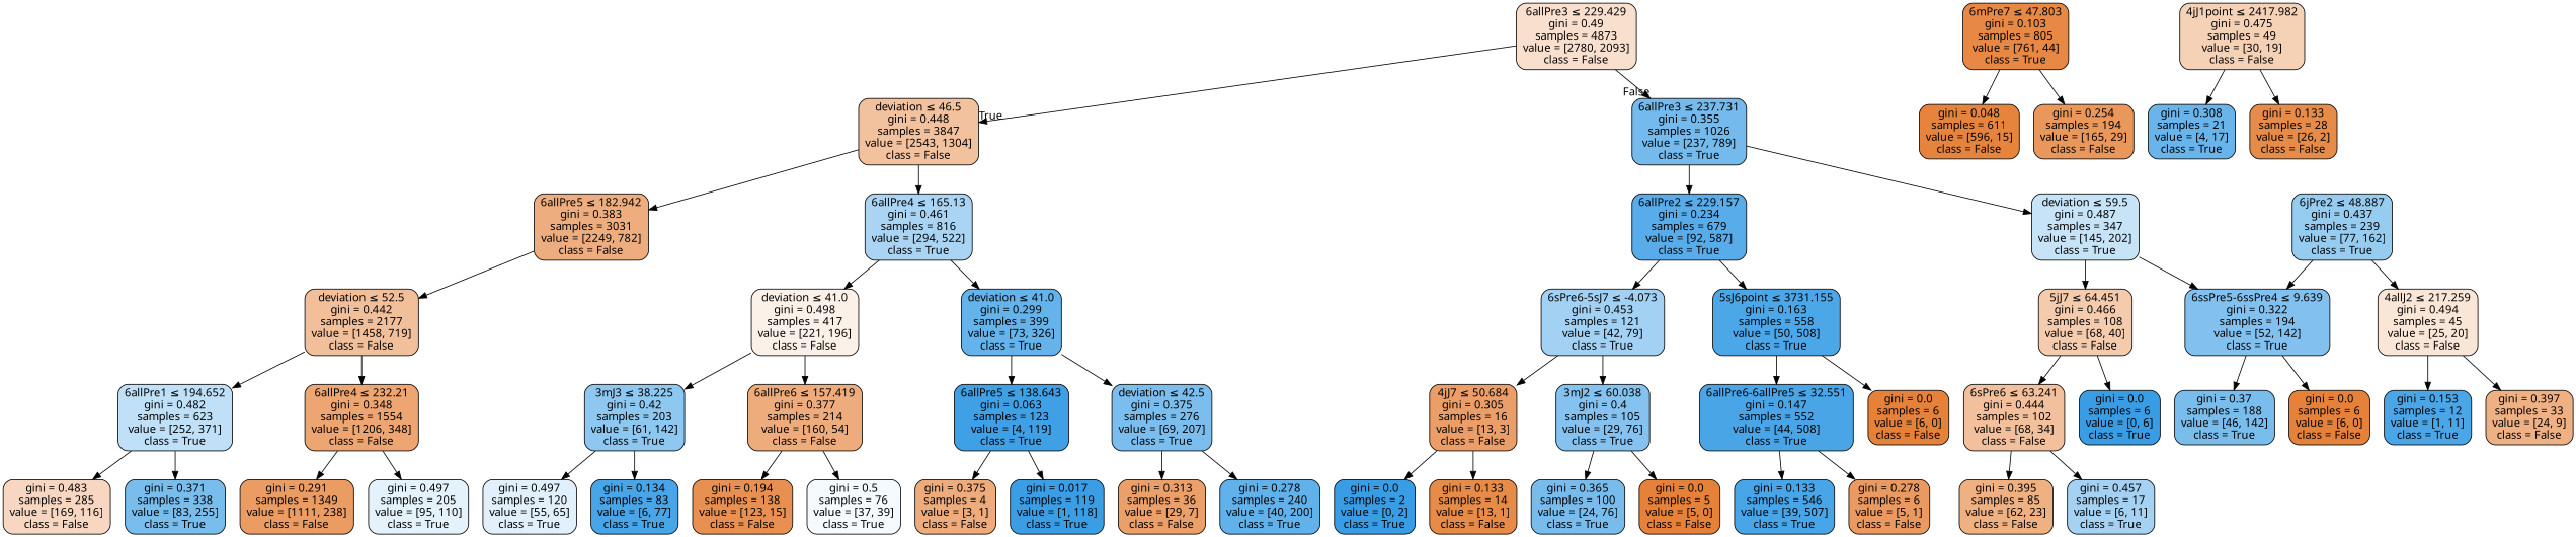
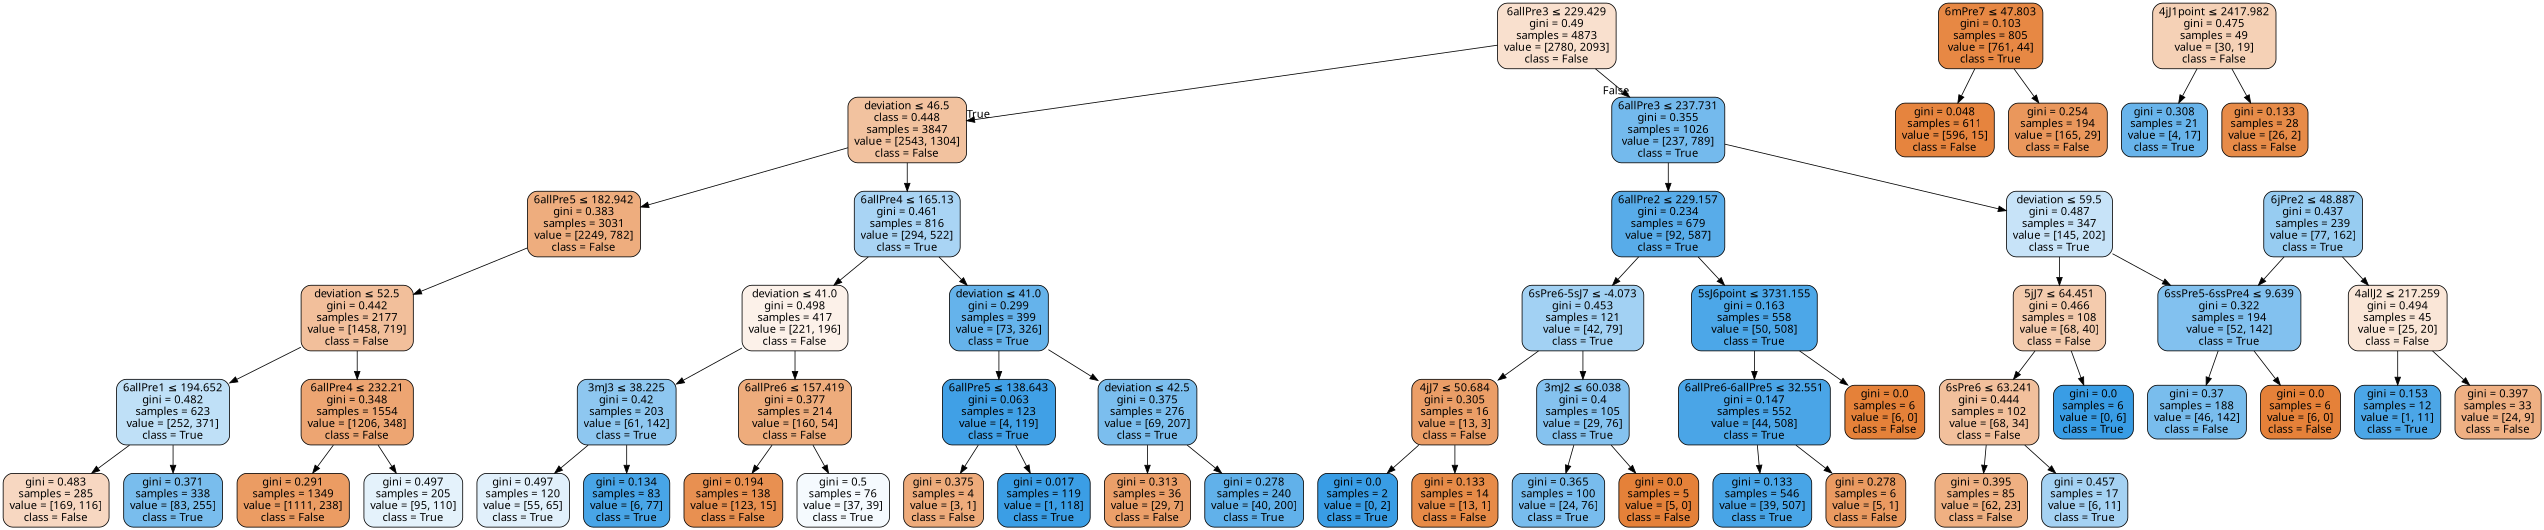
  digraph {
    fontname="Noto Sans"
    node [color=black fillcolor="#e58139" fontname="Noto Sans" shape=box style="filled, rounded"]
    edge [fontname="Noto Sans"]
    n1 [fillcolor="#f9e0ce" label=<6allPre3 &le; 229.429<br/>gini = 0.49<br/>samples = 4873<br/>value = [2780, 2093]<br/>class = False>]
-   n2 [fillcolor="#f2c29f" label=<deviation &le; 46.5<br/>gini = 0.448<br/>samples = 3847<br/>value = [2543, 1304]<br/>class = False>]
+   n2 [fillcolor="#f2c29f" label=<deviation &le; 46.5<br/>class = 0.448<br/>samples = 3847<br/>value = [2543, 1304]<br/>class = False>]
    n3 [fillcolor="#74baed" label=<6allPre3 &le; 237.731<br/>gini = 0.355<br/>samples = 1026<br/>value = [237, 789]<br/>class = True>]
    n4 [fillcolor="#a9d4f4" label=<6allPre4 &le; 165.13<br/>gini = 0.461<br/>samples = 816<br/>value = [294, 522]<br/>class = True>]
    n5 [fillcolor="#eead7e" label=<6allPre5 &le; 182.942<br/>gini = 0.383<br/>samples = 3031<br/>value = [2249, 782]<br/>class = False>]
    n6 [fillcolor="#c7e3f8" label=<deviation &le; 59.5<br/>gini = 0.487<br/>samples = 347<br/>value = [145, 202]<br/>class = True>]
    n7 [fillcolor="#58ace9" label=<6allPre2 &le; 229.157<br/>gini = 0.234<br/>samples = 679<br/>value = [92, 587]<br/>class = True>]
    n8 [fillcolor="#fcf1e9" label=<deviation &le; 41.0<br/>gini = 0.498<br/>samples = 417<br/>value = [221, 196]<br/>class = False>]
    n9 [fillcolor="#65b3eb" label=<deviation &le; 41.0<br/>gini = 0.299<br/>samples = 399<br/>value = [73, 326]<br/>class = True>]
    n10 [fillcolor="#f2bf9b" label=<deviation &le; 52.5<br/>gini = 0.442<br/>samples = 2177<br/>value = [1458, 719]<br/>class = False>]
    n11 [fillcolor="#8ec7f0" label=<3mJ3 &le; 38.225<br/>gini = 0.42<br/>samples = 203<br/>value = [61, 142]<br/>class = True>]
    n12 [fillcolor="#eeac7c" label=<6allPre6 &le; 157.419<br/>gini = 0.377<br/>samples = 214<br/>value = [160, 54]<br/>class = False>]
    n13 [fillcolor="#40a0e6" label=<6allPre5 &le; 138.643<br/>gini = 0.063<br/>samples = 123<br/>value = [4, 119]<br/>class = True>]
    n14 [fillcolor="#7bbeee" label=<deviation &le; 42.5<br/>gini = 0.375<br/>samples = 276<br/>value = [69, 207]<br/>class = True>]
    n15 [fillcolor="#e1f0fb" label=<gini = 0.497<br/>samples = 120<br/>value = [55, 65]<br/>class = True>]
    n16 [fillcolor="#48a5e7" label=<gini = 0.134<br/>samples = 83<br/>value = [6, 77]<br/>class = True>]
    n17 [fillcolor="#e89051" label=<gini = 0.194<br/>samples = 138<br/>value = [123, 15]<br/>class = False>]
    n18 [fillcolor="#f5fafe" label=<gini = 0.5<br/>samples = 76<br/>value = [37, 39]<br/>class = True>]
    n19 [fillcolor="#eeab7b" label=<gini = 0.375<br/>samples = 4<br/>value = [3, 1]<br/>class = False>]
    n20 [fillcolor="#3b9ee5" label=<gini = 0.017<br/>samples = 119<br/>value = [1, 118]<br/>class = True>]
    n21 [fillcolor="#eb9f69" label=<gini = 0.313<br/>samples = 36<br/>value = [29, 7]<br/>class = False>]
    n22 [fillcolor="#61b1ea" label=<gini = 0.278<br/>samples = 240<br/>value = [40, 200]<br/>class = True>]
    n23 [fillcolor="#bfe0f7" label=<6allPre1 &le; 194.652<br/>gini = 0.482<br/>samples = 623<br/>value = [252, 371]<br/>class = True>]
    n24 [fillcolor="#eda572" label=<6allPre4 &le; 232.21<br/>gini = 0.348<br/>samples = 1554<br/>value = [1206, 348]<br/>class = False>]
    n25 [fillcolor="#e78844" label=<6mPre7 &le; 47.803<br/>gini = 0.103<br/>samples = 805<br/>value = [761, 44]<br/>class = True>]
    n26 [fillcolor="#e6843e" label=<gini = 0.048<br/>samples = 611<br/>value = [596, 15]<br/>class = False>]
    n27 [fillcolor="#ea975c" label=<gini = 0.254<br/>samples = 194<br/>value = [165, 29]<br/>class = False>]
    n28 [fillcolor="#f5d1b6" label=<4jJ1point &le; 2417.982<br/>gini = 0.475<br/>samples = 49<br/>value = [30, 19]<br/>class = False>]
    n29 [fillcolor="#68b4eb" label=<gini = 0.308<br/>samples = 21<br/>value = [4, 17]<br/>class = True>]
    n30 [fillcolor="#e78b48" label=<gini = 0.133<br/>samples = 28<br/>value = [26, 2]<br/>class = False>]
    n31 [fillcolor="#f7d7c1" label=<gini = 0.483<br/>samples = 285<br/>value = [169, 116]<br/>class = False>]
    n32 [fillcolor="#79bded" label=<gini = 0.371<br/>samples = 338<br/>value = [83, 255]<br/>class = True>]
    n33 [fillcolor="#eb9c63" label=<gini = 0.291<br/>samples = 1349<br/>value = [1111, 238]<br/>class = False>]
    n34 [fillcolor="#e4f2fb" label=<gini = 0.497<br/>samples = 205<br/>value = [95, 110]<br/>class = True>]
    n35 [fillcolor="#f4cbad" label=<5jJ7 &le; 64.451<br/>gini = 0.466<br/>samples = 108<br/>value = [68, 40]<br/>class = False>]
    n36 [fillcolor="#82c1ef" label=<6ssPre5-6ssPre4 &le; 9.639<br/>gini = 0.322<br/>samples = 194<br/>value = [52, 142]<br/>class = True>]
    n37 [fillcolor="#a2d1f3" label=<6sPre6-5sJ7 &le; -4.073<br/>gini = 0.453<br/>samples = 121<br/>value = [42, 79]<br/>class = True>]
    n38 [fillcolor="#4ca7e8" label=<5sJ6point &le; 3731.155<br/>gini = 0.163<br/>samples = 558<br/>value = [50, 508]<br/>class = True>]
    n39 [fillcolor="#97ccf1" label=<6jPre2 &le; 48.887<br/>gini = 0.437<br/>samples = 239<br/>value = [77, 162]<br/>class = True>]
    n40 [fillcolor="#fae6d7" label=<4allJ2 &le; 217.259<br/>gini = 0.494<br/>samples = 45<br/>value = [25, 20]<br/>class = False>]
    n41 [fillcolor="#f2c09c" label=<6sPre6 &le; 63.241<br/>gini = 0.444<br/>samples = 102<br/>value = [68, 34]<br/>class = False>]
    n42 [fillcolor="#399de5" label=<gini = 0.0<br/>samples = 6<br/>value = [0, 6]<br/>class = True>]
    n43 [fillcolor="#4ba6e7" label=<gini = 0.153<br/>samples = 12<br/>value = [1, 11]<br/>class = True>]
    n44 [fillcolor="#efb083" label=<gini = 0.397<br/>samples = 33<br/>value = [24, 9]<br/>class = False>]
-   n45 [fillcolor="#79bded" label=<gini = 0.37<br/>samples = 188<br/>value = [46, 142]<br/>class = True>]
+   n45 [fillcolor="#79bded" label=<gini = 0.37<br/>samples = 188<br/>value = [46, 142]<br/>class = False>]
    n46 [label=<gini = 0.0<br/>samples = 6<br/>value = [6, 0]<br/>class = False>]
    n47 [fillcolor="#efb082" label=<gini = 0.395<br/>samples = 85<br/>value = [62, 23]<br/>class = False>]
    n48 [fillcolor="#a5d2f3" label=<gini = 0.457<br/>samples = 17<br/>value = [6, 11]<br/>class = True>]
    n49 [fillcolor="#eb9e67" label=<4jJ7 &le; 50.684<br/>gini = 0.305<br/>samples = 16<br/>value = [13, 3]<br/>class = False>]
    n50 [fillcolor="#85c2ef" label=<3mJ2 &le; 60.038<br/>gini = 0.4<br/>samples = 105<br/>value = [29, 76]<br/>class = True>]
    n51 [fillcolor="#4aa5e7" label=<6allPre6-6allPre5 &le; 32.551<br/>gini = 0.147<br/>samples = 552<br/>value = [44, 508]<br/>class = True>]
    n52 [label=<gini = 0.0<br/>samples = 6<br/>value = [6, 0]<br/>class = False>]
    n53 [fillcolor="#399de5" label=<gini = 0.0<br/>samples = 2<br/>value = [0, 2]<br/>class = True>]
    n54 [fillcolor="#e78b48" label=<gini = 0.133<br/>samples = 14<br/>value = [13, 1]<br/>class = False>]
    n55 [fillcolor="#78bced" label=<gini = 0.365<br/>samples = 100<br/>value = [24, 76]<br/>class = True>]
    n56 [label=<gini = 0.0<br/>samples = 5<br/>value = [5, 0]<br/>class = False>]
    n57 [fillcolor="#48a5e7" label=<gini = 0.133<br/>samples = 546<br/>value = [39, 507]<br/>class = True>]
    n58 [fillcolor="#ea9a61" label=<gini = 0.278<br/>samples = 6<br/>value = [5, 1]<br/>class = False>]
    n1 -> n2 [headlabel=True labelangle=45 labeldistance=2.5]
    n1 -> n3 [headlabel=False labelangle=-45 labeldistance=2.5]
    n2 -> n4
    n2 -> n5
    n3 -> n6
    n3 -> n7
    n4 -> n8
    n4 -> n9
    n5 -> n10
    n6 -> n35
    n6 -> n36
    n7 -> n37
    n7 -> n38
    n8 -> n11
    n8 -> n12
    n9 -> n13
    n9 -> n14
    n10 -> n23
    n10 -> n24
    n11 -> n15
    n11 -> n16
    n12 -> n17
    n12 -> n18
    n13 -> n19
    n13 -> n20
    n14 -> n21
    n14 -> n22
    n23 -> n31
    n23 -> n32
    n24 -> n33
    n24 -> n34
    n25 -> n26
    n25 -> n27
    n28 -> n29
    n28 -> n30
    n35 -> n41
    n35 -> n42
    n36 -> n45
    n36 -> n46
    n37 -> n49
    n37 -> n50
    n38 -> n51
    n38 -> n52
    n39 -> n36
    n39 -> n40
    n40 -> n43
    n40 -> n44
    n41 -> n47
    n41 -> n48
    n49 -> n53
    n49 -> n54
    n50 -> n55
    n50 -> n56
    n51 -> n57
    n51 -> n58
  }
